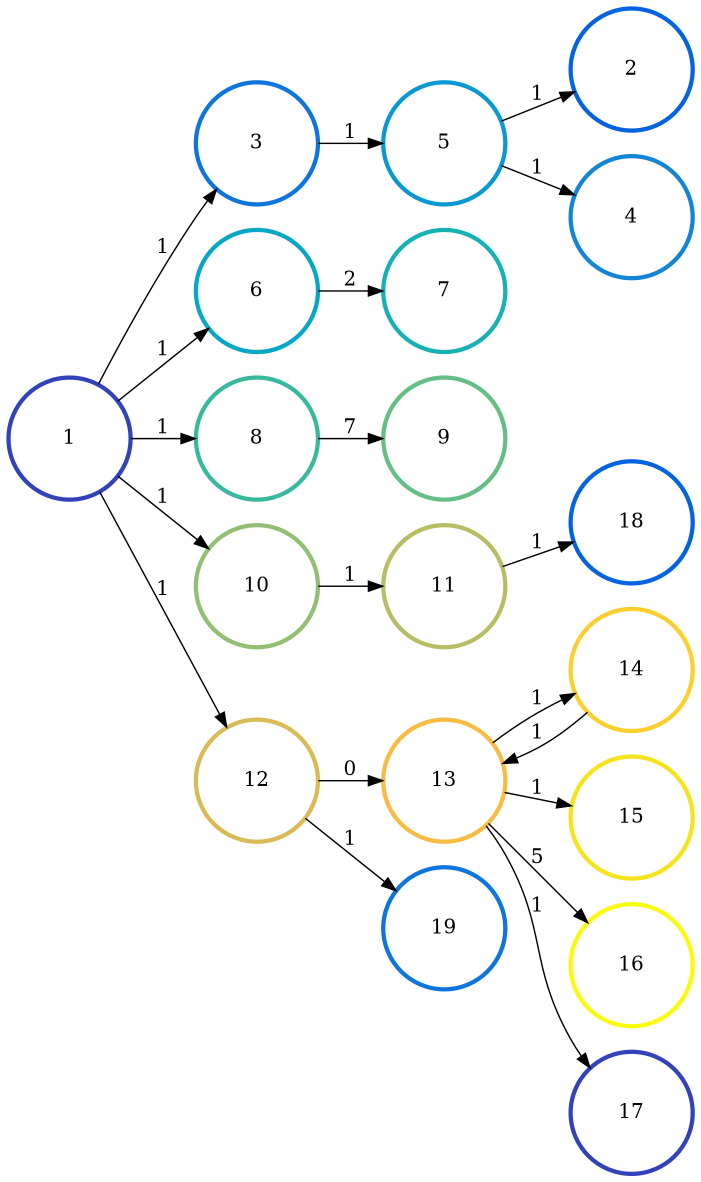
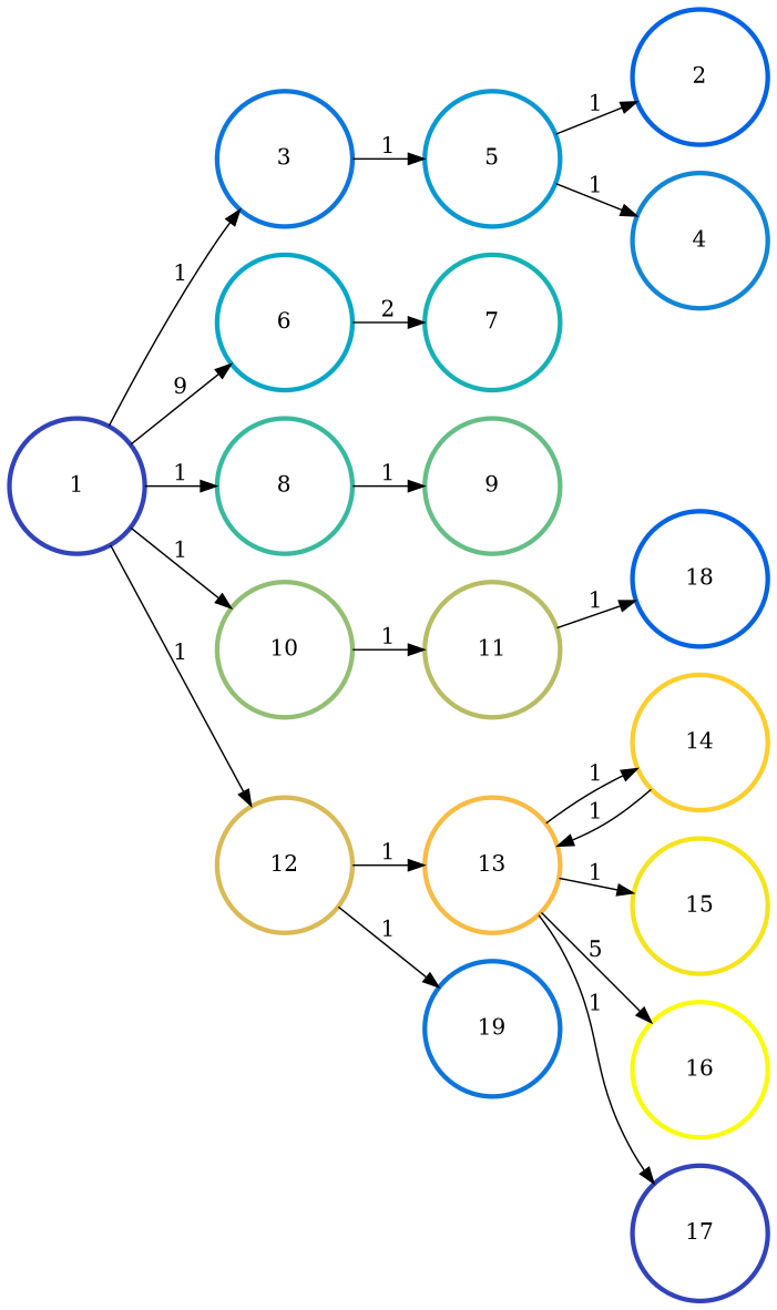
  digraph {
    rankdir=LR
    node [color="#3243BA" penwidth=3]
    edge [color=black penwidth=1]
    n1 [height=1.2 label=1 width=1.2]
    n2 [color="#0D75DC" height=1.2 label=3 width=1.2]
    n3 [color="#06A7C6" height=1.2 label=6 width=1.2]
    n4 [color="#38B99E" height=1.2 label=8 width=1.2]
    n5 [color="#92BF73" height=1.2 label=10 width=1.2]
    n6 [color="#D9BA56" height=1.2 label=12 width=1.2]
    n7 [color="#0998D1" height=1.2 label=5 width=1.2]
    n8 [color="#15B1B4" height=1.2 label=7 width=1.2]
    n9 [color="#65BE86" height=1.2 label=9 width=1.2]
    n10 [color="#B7BD64" height=1.2 label=11 width=1.2]
    n11 [color="#F8BB44" height=1.2 label=13 width=1.2]
    n12 [color="#0D75DC" height=1.2 label=19 width=1.2]
    n13 [color="#0363E1" height=1.2 label=2 width=1.2]
    n14 [color="#1485D4" height=1.2 label=4 width=1.2]
    n15 [color="#0363E1" height=1.2 label=18 width=1.2]
    n16 [color="#FCCE2E" height=1.2 label=14 width=1.2]
    n17 [color="#F5E41D" height=1.2 label=15 width=1.2]
    n18 [color="#F9FB0E" height=1.2 label=16 width=1.2]
    n19 [height=1.2 label=17 width=1.2]
    n1 -> n2 [label=1]
-   n1 -> n3 [label=1]
+   n1 -> n3 [label=9]
    n1 -> n4 [label=1]
    n1 -> n5 [label=1]
    n1 -> n6 [label=1]
    n2 -> n7 [label=1]
    n3 -> n8 [label=2]
-   n4 -> n9 [label=7]
+   n4 -> n9 [label=1]
    n5 -> n10 [label=1]
-   n6 -> n11 [label=0]
+   n6 -> n11 [label=1]
    n6 -> n12 [label=1]
    n7 -> n13 [label=1]
    n7 -> n14 [label=1]
    n10 -> n15 [label=1]
    n11 -> n16 [label=1]
    n11 -> n17 [label=1]
    n11 -> n18 [label=5]
    n11 -> n19 [label=1]
    n16 -> n11 [label=1]
  }
